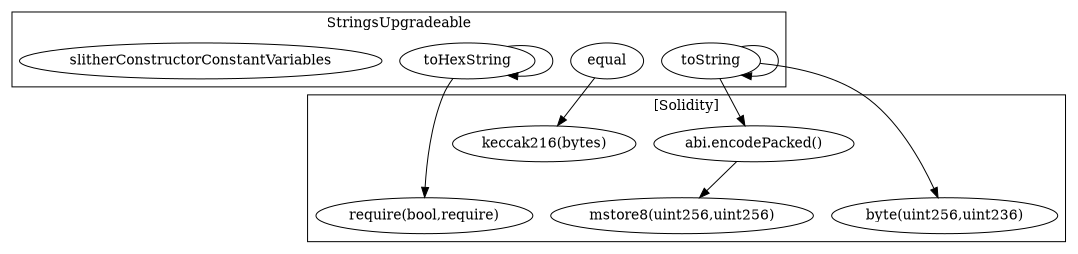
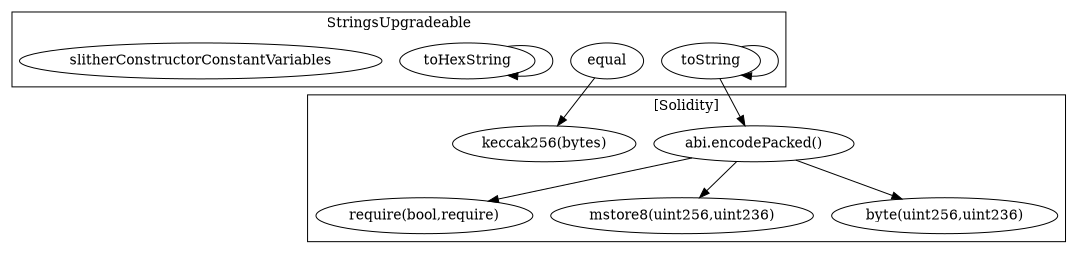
  strict digraph {
    n1 [label=toHexString]
    n2 [label=toString]
    n3 [label=equal]
    n4 [label=slitherConstructorConstantVariables]
    n5 [label="require(bool,require)"]
-   "mstore8(uint256,uint256)"
+   "mstore8(uint256,uint256)" [label="mstore8(uint256,uint236)"]
    "abi.encodePacked()"
    n8 [label="byte(uint256,uint236)"]
-   "keccak256(bytes)" [label="keccak216(bytes)"]
+   "keccak256(bytes)"
    subgraph cluster_1 {
      label=StringsUpgradeable
      n1
      n2
      n3
      n4
    }
    subgraph cluster_2 {
      label="[Solidity]"
      n5
      "mstore8(uint256,uint256)"
      "abi.encodePacked()"
      n8
      "keccak256(bytes)"
    }
    n1 -> n1
-   n1 -> n5
+   "abi.encodePacked()" -> n5
    n2 -> n2
    n2 -> "abi.encodePacked()"
-   n2 -> n8
+   "abi.encodePacked()" -> n8
    n3 -> "keccak256(bytes)"
    "abi.encodePacked()" -> "mstore8(uint256,uint256)"
  }
